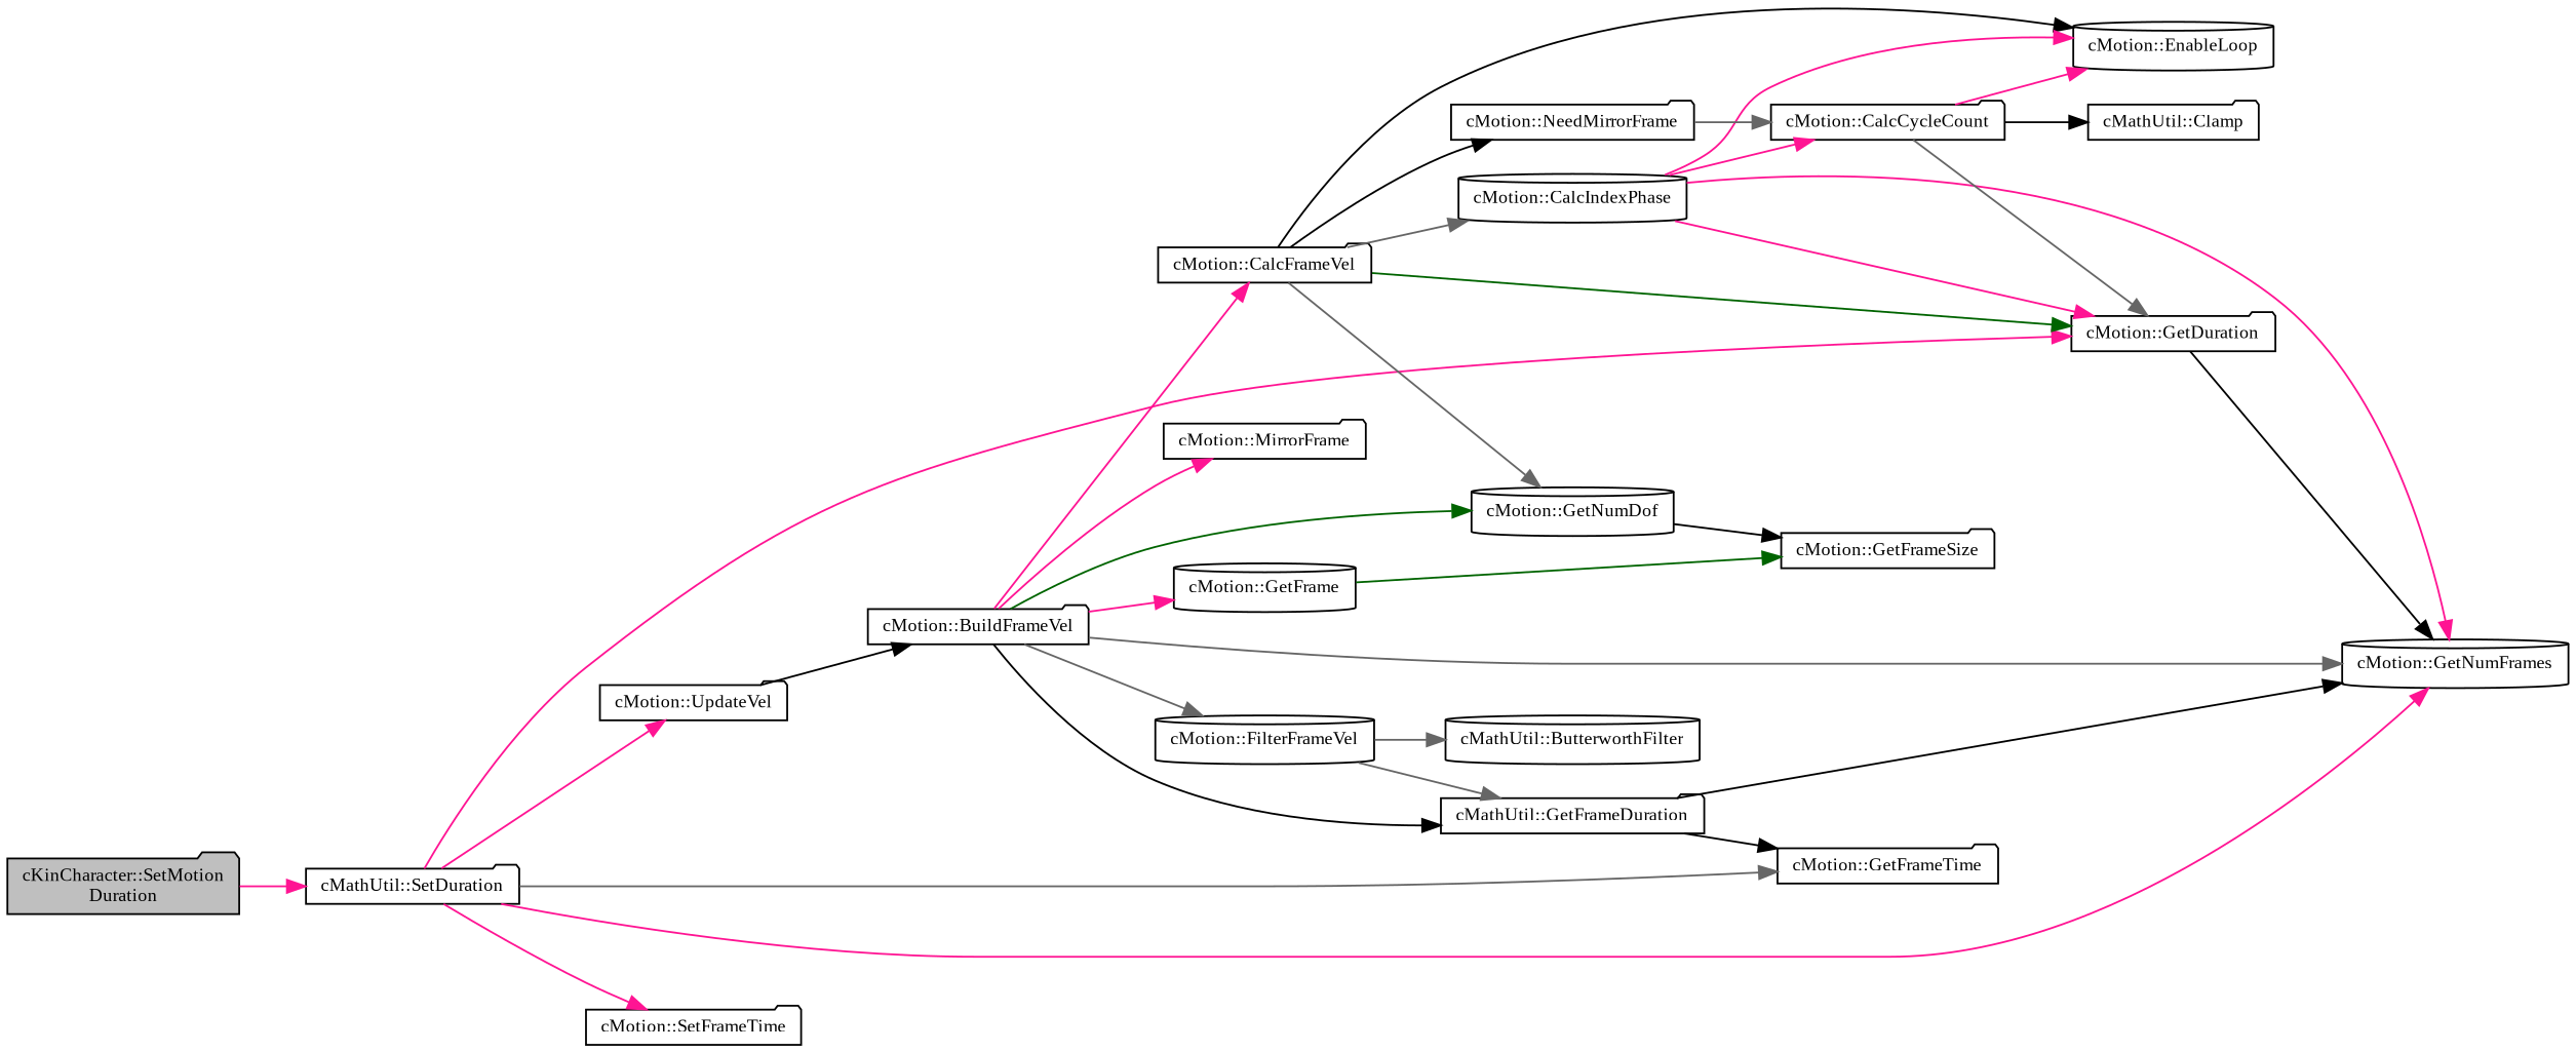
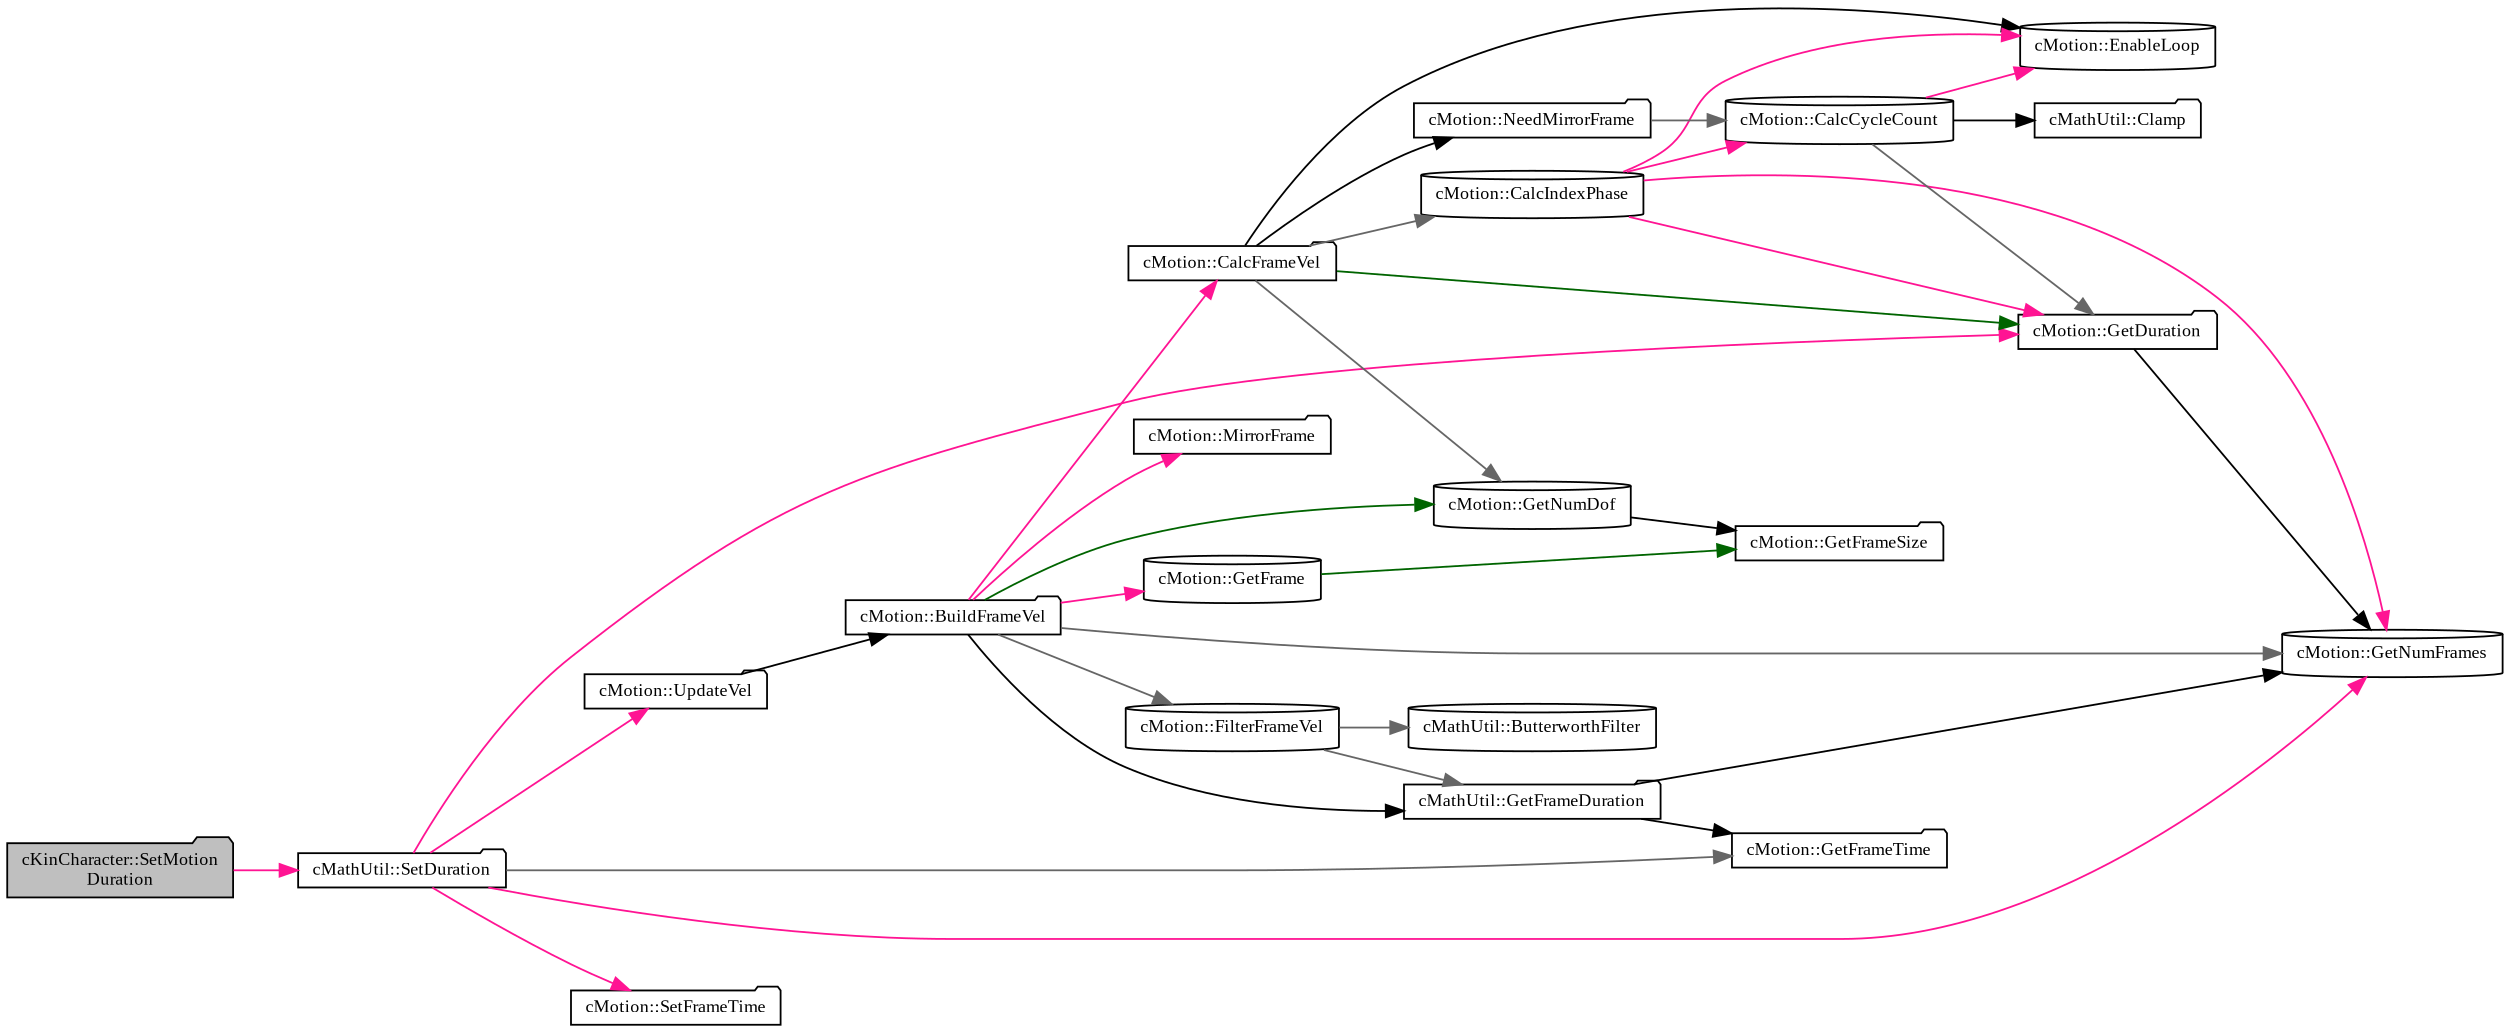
  digraph {
    fontname="Liberation Serif"
    rankdir=LR
    node [color=black fillcolor=white fontname="Liberation Serif" fontsize=10 shape=folder style=filled]
    edge [color=deeppink fontname="Liberation Serif" fontsize=10 labelfontname=Helvetica labelfontsize=10 style=solid]
    n1 [fillcolor=grey75 fontcolor=black height=0.2 label="cKinCharacter::SetMotion\lDuration" width=0.4]
    n2 [height=0.2 label="cMathUtil::SetDuration" width=0.4]
    n3 [height=0.2 label="cMotion::GetDuration" width=0.4]
    n4 [height=0.2 label="cMotion::GetNumFrames" shape=cylinder width=0.4]
    n5 [height=0.2 label="cMotion::GetFrameTime" width=0.4]
    n6 [height=0.2 label="cMotion::SetFrameTime" width=0.4]
    n7 [height=0.2 label="cMotion::UpdateVel" width=0.4]
    n8 [height=0.2 label="cMotion::BuildFrameVel" width=0.4]
    n9 [height=0.2 label="cMotion::CalcFrameVel" width=0.4]
    n10 [height=0.2 label="cMotion::GetNumDof" shape=cylinder width=0.4]
    n11 [height=0.2 label="cMotion::FilterFrameVel" shape=cylinder width=0.4]
    n12 [height=0.2 label="cMathUtil::GetFrameDuration" width=0.4]
    n13 [height=0.2 label="cMotion::GetFrame" shape=cylinder width=0.4]
    n14 [height=0.2 label="cMotion::MirrorFrame" width=0.4]
    n15 [height=0.2 label="cMotion::CalcIndexPhase" shape=cylinder width=0.4]
    n16 [height=0.2 label="cMotion::EnableLoop" shape=cylinder width=0.4]
    n17 [height=0.2 label="cMotion::NeedMirrorFrame" width=0.4]
    n18 [height=0.2 label="cMotion::GetFrameSize" width=0.4]
    n19 [height=0.2 label="cMathUtil::ButterworthFilter" shape=cylinder width=0.4]
-   n20 [height=0.2 label="cMotion::CalcCycleCount" width=0.4]
+   n20 [height=0.2 label="cMotion::CalcCycleCount" shape=cylinder width=0.4]
    n21 [height=0.2 label="cMathUtil::Clamp" width=0.4]
    n1 -> n2
    n2 -> n3
    n2 -> n4
    n2 -> n5 [color=gray40]
    n2 -> n6
    n2 -> n7
    n3 -> n4 [color=black]
    n7 -> n8 [color=black]
    n8 -> n4 [color=gray40]
    n8 -> n9
    n8 -> n10 [color=darkgreen]
    n8 -> n11 [color=gray40]
    n8 -> n12 [color=black]
    n8 -> n13
    n8 -> n14
    n9 -> n3 [color=darkgreen]
    n9 -> n10 [color=gray40]
    n9 -> n15 [color=gray40]
    n9 -> n16 [color=black]
    n9 -> n17 [color=black]
    n10 -> n18 [color=black]
    n11 -> n12 [color=gray40]
    n11 -> n19 [color=gray40]
    n12 -> n4 [color=black]
    n12 -> n5 [color=black]
    n13 -> n18 [color=darkgreen]
    n15 -> n3
    n15 -> n4
    n15 -> n16
    n15 -> n20
    n17 -> n20 [color=gray40]
    n20 -> n3 [color=gray40]
    n20 -> n16
    n20 -> n21 [color=black]
  }
